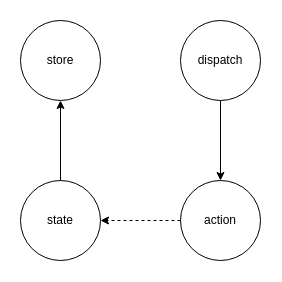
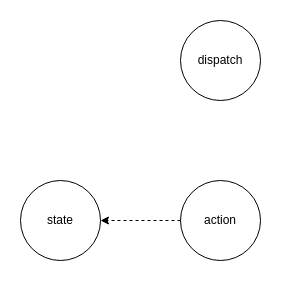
  <mxCell id="0" />
  <mxCell id="1" parent="0" />
- <mxCell id="2" value="store" style="ellipse;whiteSpace=wrap;html=1;aspect=fixed;" vertex="1" parent="1"><mxGeometry x="20" y="20" width="80" height="80" as="geometry" /></mxCell>
- <mxCell id="3" value="" style="edgeStyle=none;html=1;" edge="1" parent="1" source="4" target="6"><mxGeometry relative="1" as="geometry" /></mxCell>
  <mxCell id="4" value="dispatch" style="ellipse;whiteSpace=wrap;html=1;aspect=fixed;" vertex="1" parent="1"><mxGeometry x="180" y="20" width="80" height="80" as="geometry" /></mxCell>
  <mxCell id="5" value="" style="edgeStyle=none;html=1;dashed=1;" edge="1" parent="1" source="6" target="8"><mxGeometry relative="1" as="geometry" /></mxCell>
  <mxCell id="6" value="action" style="ellipse;whiteSpace=wrap;html=1;aspect=fixed;" vertex="1" parent="1"><mxGeometry x="180" y="180" width="80" height="80" as="geometry" /></mxCell>
- <mxCell id="7" style="edgeStyle=none;html=1;exitX=0.5;exitY=0;exitDx=0;exitDy=0;entryX=0.5;entryY=1;entryDx=0;entryDy=0;" edge="1" parent="1" source="8" target="2"><mxGeometry relative="1" as="geometry" /></mxCell>
  <mxCell id="8" value="state" style="ellipse;whiteSpace=wrap;html=1;aspect=fixed;" vertex="1" parent="1"><mxGeometry x="20" y="180" width="80" height="80" as="geometry" /></mxCell>
